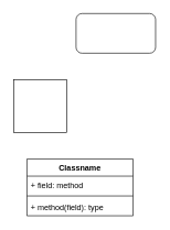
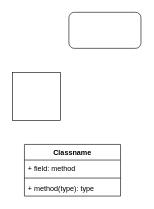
  <mxCell id="0" />
  <mxCell id="1" parent="0" />
  <mxCell id="2" value="" style="whiteSpace=wrap;html=1;aspect=fixed;" vertex="1" parent="1"><mxGeometry x="20" y="120" width="80" height="80" as="geometry" /></mxCell>
  <mxCell id="3" value="" style="rounded=1;whiteSpace=wrap;html=1;" vertex="1" parent="1"><mxGeometry x="114" y="20" width="120" height="60" as="geometry" /></mxCell>
  <mxCell id="4" value="Classname" style="swimlane;fontStyle=1;align=center;verticalAlign=top;childLayout=stackLayout;horizontal=1;startSize=26;horizontalStack=0;resizeParent=1;resizeParentMax=0;resizeLast=0;collapsible=1;marginBottom=0;whiteSpace=wrap;html=1;" vertex="1" parent="1"><mxGeometry x="40" y="240" width="160" height="86" as="geometry" /></mxCell>
  <mxCell id="5" value="+ field: method" style="text;strokeColor=none;fillColor=none;align=left;verticalAlign=top;spacingLeft=4;spacingRight=4;overflow=hidden;rotatable=0;points=[[0,0.5],[1,0.5]];portConstraint=eastwest;whiteSpace=wrap;html=1;" vertex="1" parent="4"><mxGeometry y="26" width="160" height="26" as="geometry" /></mxCell>
  <mxCell id="6" value="" style="line;strokeWidth=1;fillColor=none;align=left;verticalAlign=middle;spacingTop=-1;spacingLeft=3;spacingRight=3;rotatable=0;labelPosition=right;points=[];portConstraint=eastwest;strokeColor=inherit;" vertex="1" parent="4"><mxGeometry y="52" width="160" height="8" as="geometry" /></mxCell>
- <mxCell id="7" value="+ method(field): type" style="text;strokeColor=none;fillColor=none;align=left;verticalAlign=top;spacingLeft=4;spacingRight=4;overflow=hidden;rotatable=0;points=[[0,0.5],[1,0.5]];portConstraint=eastwest;whiteSpace=wrap;html=1;" vertex="1" parent="4"><mxGeometry y="60" width="160" height="26" as="geometry" /></mxCell>
+ <mxCell id="7" value="+ method(type): type" style="text;strokeColor=none;fillColor=none;align=left;verticalAlign=top;spacingLeft=4;spacingRight=4;overflow=hidden;rotatable=0;points=[[0,0.5],[1,0.5]];portConstraint=eastwest;whiteSpace=wrap;html=1;" vertex="1" parent="4"><mxGeometry y="60" width="160" height="26" as="geometry" /></mxCell>
